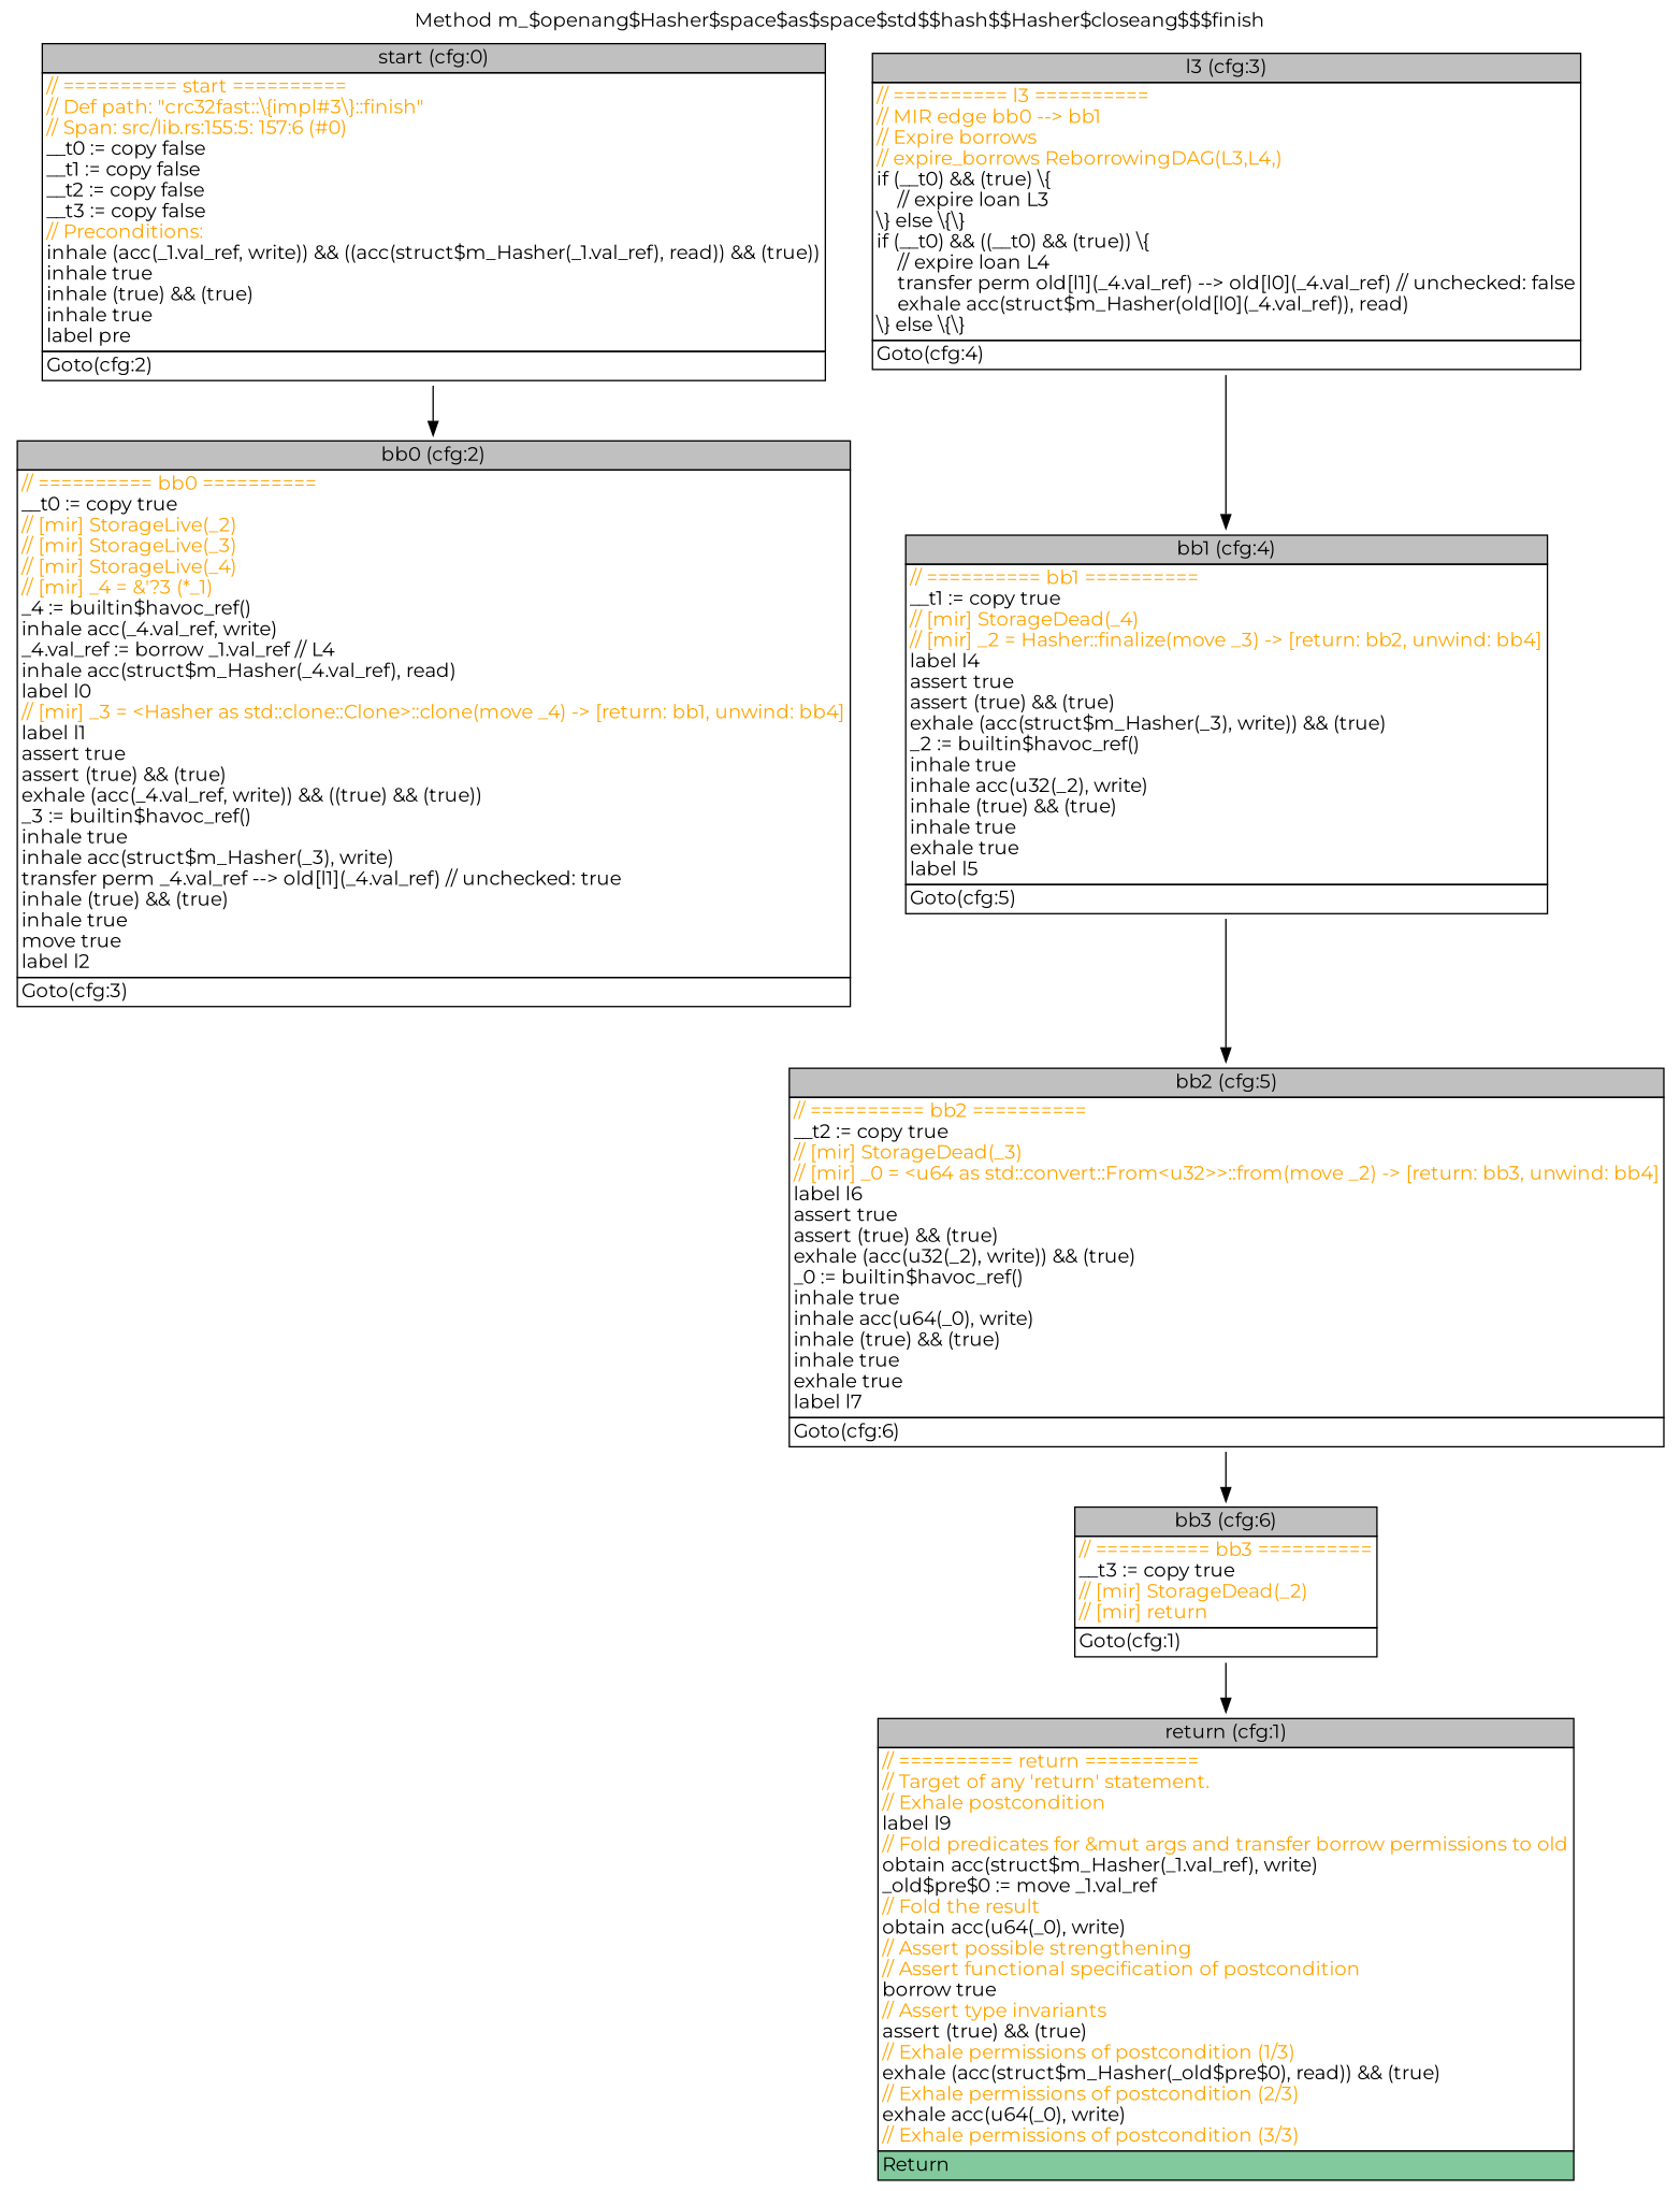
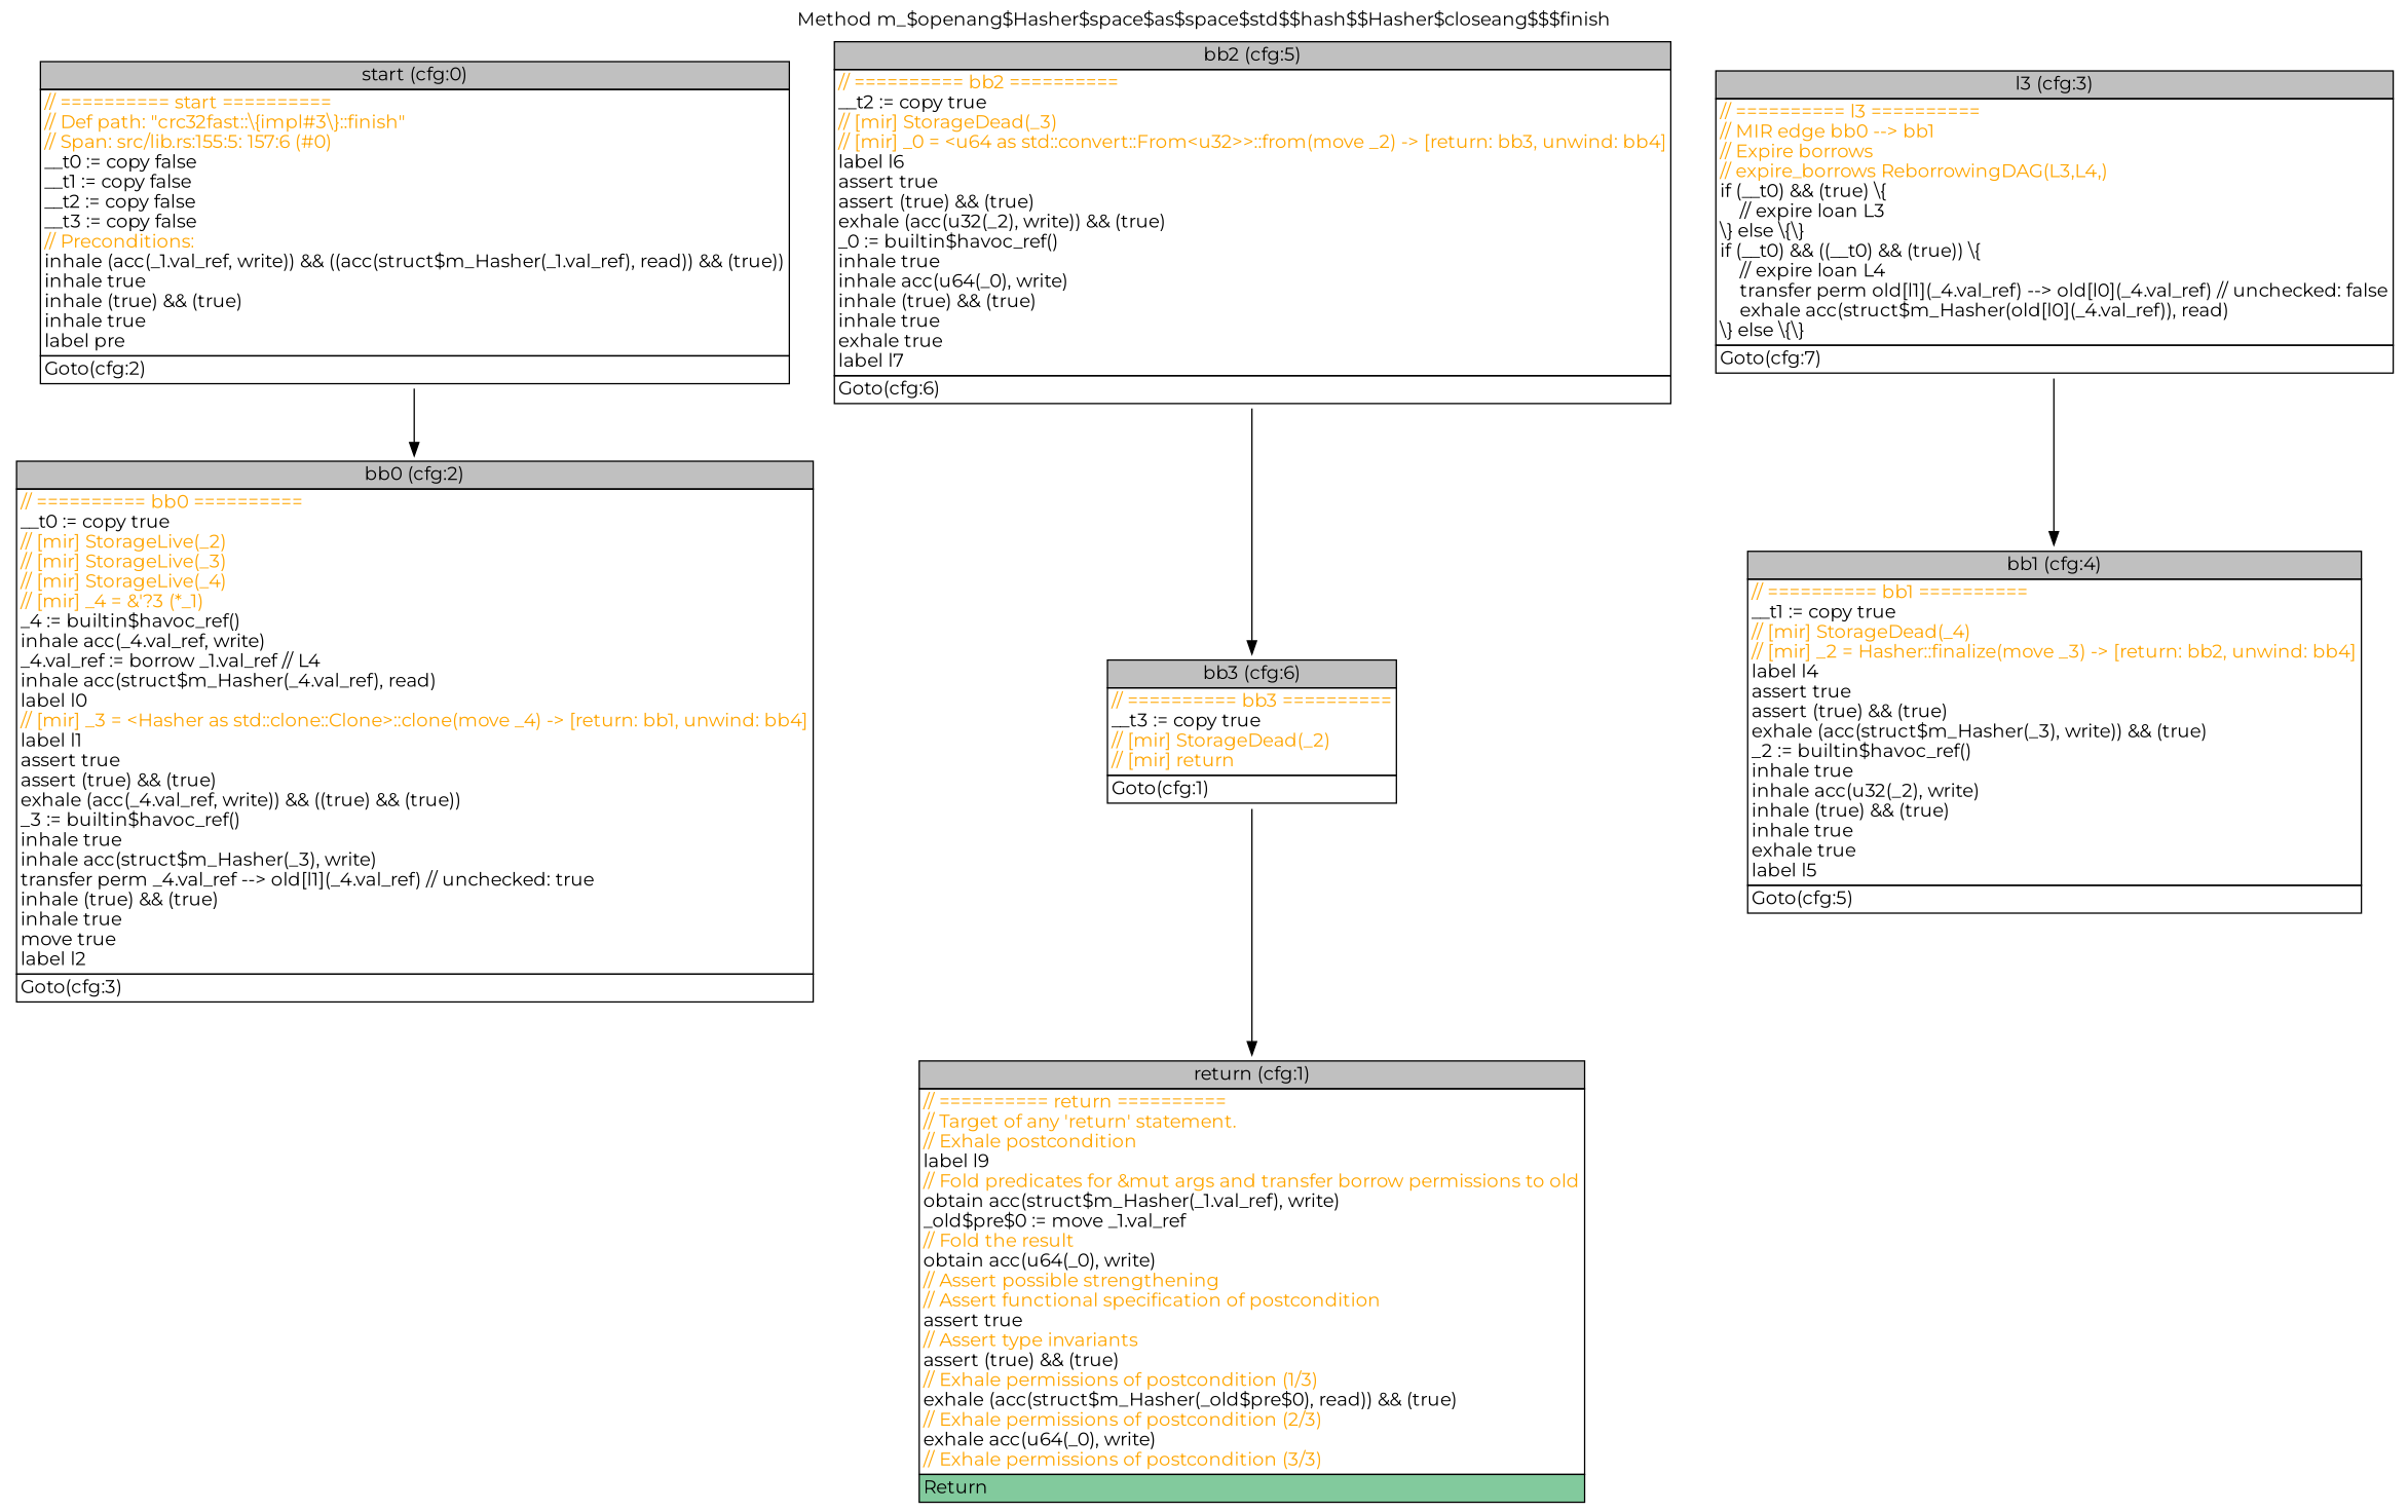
  digraph {
    fontname=Montserrat
    label="Method m_$openang$Hasher$space$as$space$std$$hash$$Hasher$closeang$$$finish"
    labelloc=t
    node [fontname=Montserrat shape=none]
    edge [fontname=Montserrat]
    n1 [label=<<table border="0" cellborder="1" cellspacing="0"><tr><td bgcolor="gray" align="center">start (cfg:0)</td></tr><tr><td align="left" balign="left"><font color="orange">// ========== start ==========</font><br/><font color="orange">// Def path: "crc32fast::\{impl#3\}::finish"</font><br/><font color="orange">// Span: src/lib.rs:155:5: 157:6 (#0)</font><br/>__t0 := copy false<br/>__t1 := copy false<br/>__t2 := copy false<br/>__t3 := copy false<br/><font color="orange">// Preconditions:</font><br/>inhale (acc(_1.val_ref, write)) &amp;&amp; ((acc(struct$m_Hasher(_1.val_ref), read)) &amp;&amp; (true))<br/>inhale true<br/>inhale (true) &amp;&amp; (true)<br/>inhale true<br/>label pre</td></tr><tr><td align="left">Goto(cfg:2)<br/></td></tr></table>>]
    n2 [label=<<table border="0" cellborder="1" cellspacing="0"><tr><td bgcolor="gray" align="center">bb0 (cfg:2)</td></tr><tr><td align="left" balign="left"><font color="orange">// ========== bb0 ==========</font><br/>__t0 := copy true<br/><font color="orange">// [mir] StorageLive(_2)</font><br/><font color="orange">// [mir] StorageLive(_3)</font><br/><font color="orange">// [mir] StorageLive(_4)</font><br/><font color="orange">// [mir] _4 = &amp;'?3 (*_1)</font><br/>_4 := builtin$havoc_ref()<br/>inhale acc(_4.val_ref, write)<br/>_4.val_ref := borrow _1.val_ref // L4<br/>inhale acc(struct$m_Hasher(_4.val_ref), read)<br/>label l0<br/><font color="orange">// [mir] _3 = &lt;Hasher as std::clone::Clone&gt;::clone(move _4) -&gt; [return: bb1, unwind: bb4]</font><br/>label l1<br/>assert true<br/>assert (true) &amp;&amp; (true)<br/>exhale (acc(_4.val_ref, write)) &amp;&amp; ((true) &amp;&amp; (true))<br/>_3 := builtin$havoc_ref()<br/>inhale true<br/>inhale acc(struct$m_Hasher(_3), write)<br/>transfer perm _4.val_ref --&gt; old[l1](_4.val_ref) // unchecked: true<br/>inhale (true) &amp;&amp; (true)<br/>inhale true<br/>move true<br/>label l2</td></tr><tr><td align="left">Goto(cfg:3)<br/></td></tr></table>>]
-   n3 [label=<<table border="0" cellborder="1" cellspacing="0"><tr><td bgcolor="gray" align="center">return (cfg:1)</td></tr><tr><td align="left" balign="left"><font color="orange">// ========== return ==========</font><br/><font color="orange">// Target of any 'return' statement.</font><br/><font color="orange">// Exhale postcondition</font><br/>label l9<br/><font color="orange">// Fold predicates for &amp;mut args and transfer borrow permissions to old</font><br/>obtain acc(struct$m_Hasher(_1.val_ref), write)<br/>_old$pre$0 := move _1.val_ref<br/><font color="orange">// Fold the result</font><br/>obtain acc(u64(_0), write)<br/><font color="orange">// Assert possible strengthening</font><br/><font color="orange">// Assert functional specification of postcondition</font><br/>borrow true<br/><font color="orange">// Assert type invariants</font><br/>assert (true) &amp;&amp; (true)<br/><font color="orange">// Exhale permissions of postcondition (1/3)</font><br/>exhale (acc(struct$m_Hasher(_old$pre$0), read)) &amp;&amp; (true)<br/><font color="orange">// Exhale permissions of postcondition (2/3)</font><br/>exhale acc(u64(_0), write)<br/><font color="orange">// Exhale permissions of postcondition (3/3)</font></td></tr><tr><td align="left" bgcolor="#82CA9D">Return<br/></td></tr></table>>]
-   n4 [label=<<table border="0" cellborder="1" cellspacing="0"><tr><td bgcolor="gray" align="center">l3 (cfg:3)</td></tr><tr><td align="left" balign="left"><font color="orange">// ========== l3 ==========</font><br/><font color="orange">// MIR edge bb0 --&gt; bb1</font><br/><font color="orange">// Expire borrows</font><br/><font color="orange">// expire_borrows ReborrowingDAG(L3,L4,)</font><br/>if (__t0) &amp;&amp; (true) \{<br/>    // expire loan L3<br/>\} else \{\}<br/>if (__t0) &amp;&amp; ((__t0) &amp;&amp; (true)) \{<br/>    // expire loan L4<br/>    transfer perm old[l1](_4.val_ref) --&gt; old[l0](_4.val_ref) // unchecked: false<br/>    exhale acc(struct$m_Hasher(old[l0](_4.val_ref)), read)<br/>\} else \{\}</td></tr><tr><td align="left">Goto(cfg:4)<br/></td></tr></table>>]
+   n3 [label=<<table border="0" cellborder="1" cellspacing="0"><tr><td bgcolor="gray" align="center">return (cfg:1)</td></tr><tr><td align="left" balign="left"><font color="orange">// ========== return ==========</font><br/><font color="orange">// Target of any 'return' statement.</font><br/><font color="orange">// Exhale postcondition</font><br/>label l9<br/><font color="orange">// Fold predicates for &amp;mut args and transfer borrow permissions to old</font><br/>obtain acc(struct$m_Hasher(_1.val_ref), write)<br/>_old$pre$0 := move _1.val_ref<br/><font color="orange">// Fold the result</font><br/>obtain acc(u64(_0), write)<br/><font color="orange">// Assert possible strengthening</font><br/><font color="orange">// Assert functional specification of postcondition</font><br/>assert true<br/><font color="orange">// Assert type invariants</font><br/>assert (true) &amp;&amp; (true)<br/><font color="orange">// Exhale permissions of postcondition (1/3)</font><br/>exhale (acc(struct$m_Hasher(_old$pre$0), read)) &amp;&amp; (true)<br/><font color="orange">// Exhale permissions of postcondition (2/3)</font><br/>exhale acc(u64(_0), write)<br/><font color="orange">// Exhale permissions of postcondition (3/3)</font></td></tr><tr><td align="left" bgcolor="#82CA9D">Return<br/></td></tr></table>>]
+   n4 [label=<<table border="0" cellborder="1" cellspacing="0"><tr><td bgcolor="gray" align="center">l3 (cfg:3)</td></tr><tr><td align="left" balign="left"><font color="orange">// ========== l3 ==========</font><br/><font color="orange">// MIR edge bb0 --&gt; bb1</font><br/><font color="orange">// Expire borrows</font><br/><font color="orange">// expire_borrows ReborrowingDAG(L3,L4,)</font><br/>if (__t0) &amp;&amp; (true) \{<br/>    // expire loan L3<br/>\} else \{\}<br/>if (__t0) &amp;&amp; ((__t0) &amp;&amp; (true)) \{<br/>    // expire loan L4<br/>    transfer perm old[l1](_4.val_ref) --&gt; old[l0](_4.val_ref) // unchecked: false<br/>    exhale acc(struct$m_Hasher(old[l0](_4.val_ref)), read)<br/>\} else \{\}</td></tr><tr><td align="left">Goto(cfg:7)<br/></td></tr></table>>]
    n5 [label=<<table border="0" cellborder="1" cellspacing="0"><tr><td bgcolor="gray" align="center">bb1 (cfg:4)</td></tr><tr><td align="left" balign="left"><font color="orange">// ========== bb1 ==========</font><br/>__t1 := copy true<br/><font color="orange">// [mir] StorageDead(_4)</font><br/><font color="orange">// [mir] _2 = Hasher::finalize(move _3) -&gt; [return: bb2, unwind: bb4]</font><br/>label l4<br/>assert true<br/>assert (true) &amp;&amp; (true)<br/>exhale (acc(struct$m_Hasher(_3), write)) &amp;&amp; (true)<br/>_2 := builtin$havoc_ref()<br/>inhale true<br/>inhale acc(u32(_2), write)<br/>inhale (true) &amp;&amp; (true)<br/>inhale true<br/>exhale true<br/>label l5</td></tr><tr><td align="left">Goto(cfg:5)<br/></td></tr></table>>]
    n6 [label=<<table border="0" cellborder="1" cellspacing="0"><tr><td bgcolor="gray" align="center">bb2 (cfg:5)</td></tr><tr><td align="left" balign="left"><font color="orange">// ========== bb2 ==========</font><br/>__t2 := copy true<br/><font color="orange">// [mir] StorageDead(_3)</font><br/><font color="orange">// [mir] _0 = &lt;u64 as std::convert::From&lt;u32&gt;&gt;::from(move _2) -&gt; [return: bb3, unwind: bb4]</font><br/>label l6<br/>assert true<br/>assert (true) &amp;&amp; (true)<br/>exhale (acc(u32(_2), write)) &amp;&amp; (true)<br/>_0 := builtin$havoc_ref()<br/>inhale true<br/>inhale acc(u64(_0), write)<br/>inhale (true) &amp;&amp; (true)<br/>inhale true<br/>exhale true<br/>label l7</td></tr><tr><td align="left">Goto(cfg:6)<br/></td></tr></table>>]
    n7 [label=<<table border="0" cellborder="1" cellspacing="0"><tr><td bgcolor="gray" align="center">bb3 (cfg:6)</td></tr><tr><td align="left" balign="left"><font color="orange">// ========== bb3 ==========</font><br/>__t3 := copy true<br/><font color="orange">// [mir] StorageDead(_2)</font><br/><font color="orange">// [mir] return</font></td></tr><tr><td align="left">Goto(cfg:1)<br/></td></tr></table>>]
    n1 -> n2
    n4 -> n5
-   n5 -> n6
    n6 -> n7
    n7 -> n3
  }
